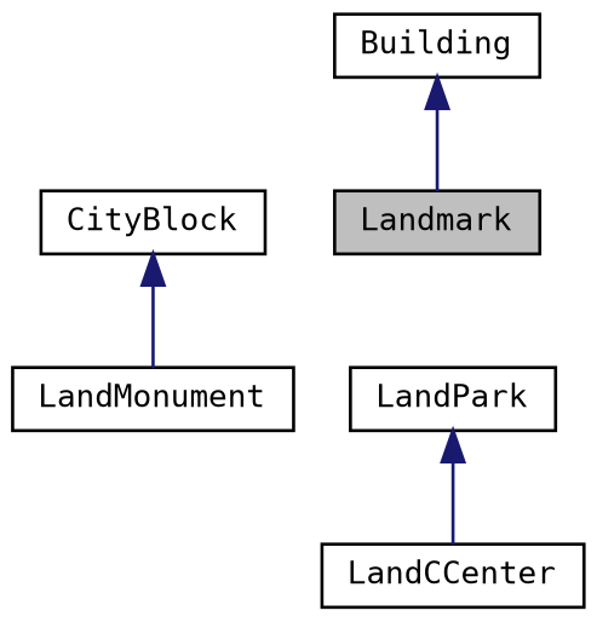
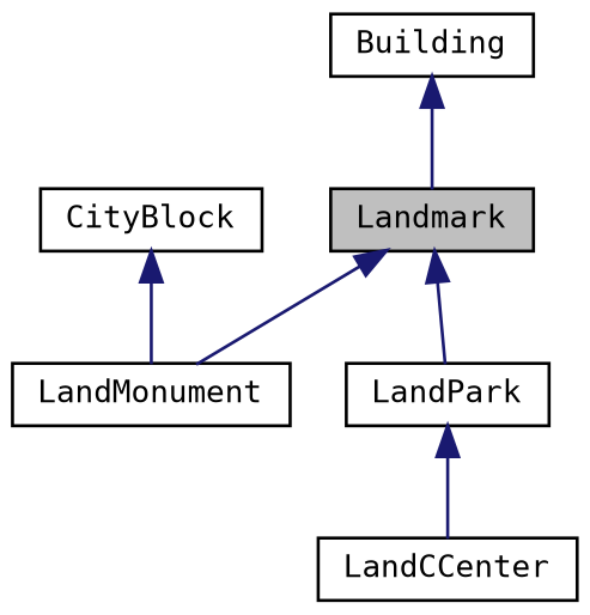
  digraph {
    fontname="DejaVu Sans Mono"
    node [color=black fillcolor=white fontname="DejaVu Sans Mono" fontsize=10 shape=record style=filled]
    edge [color=midnightblue dir=back fontname="DejaVu Sans Mono" fontsize=10 labelfontname=Helvetica labelfontsize=10 style=solid]
    n1 [fillcolor=grey75 fontcolor=black height=0.2 label=Landmark width=0.4]
    n2 [height=0.2 label=LandMonument width=0.4]
    n3 [height=0.2 label=LandPark width=0.4]
    n4 [height=0.2 label=LandCCenter width=0.4]
    n5 [height=0.2 label=Building width=0.4]
    n6 [height=0.2 label=CityBlock width=0.4]
+   n1 -> n2
+   n1 -> n3
    n3 -> n4
    n5 -> n1
    n6 -> n2
  }
